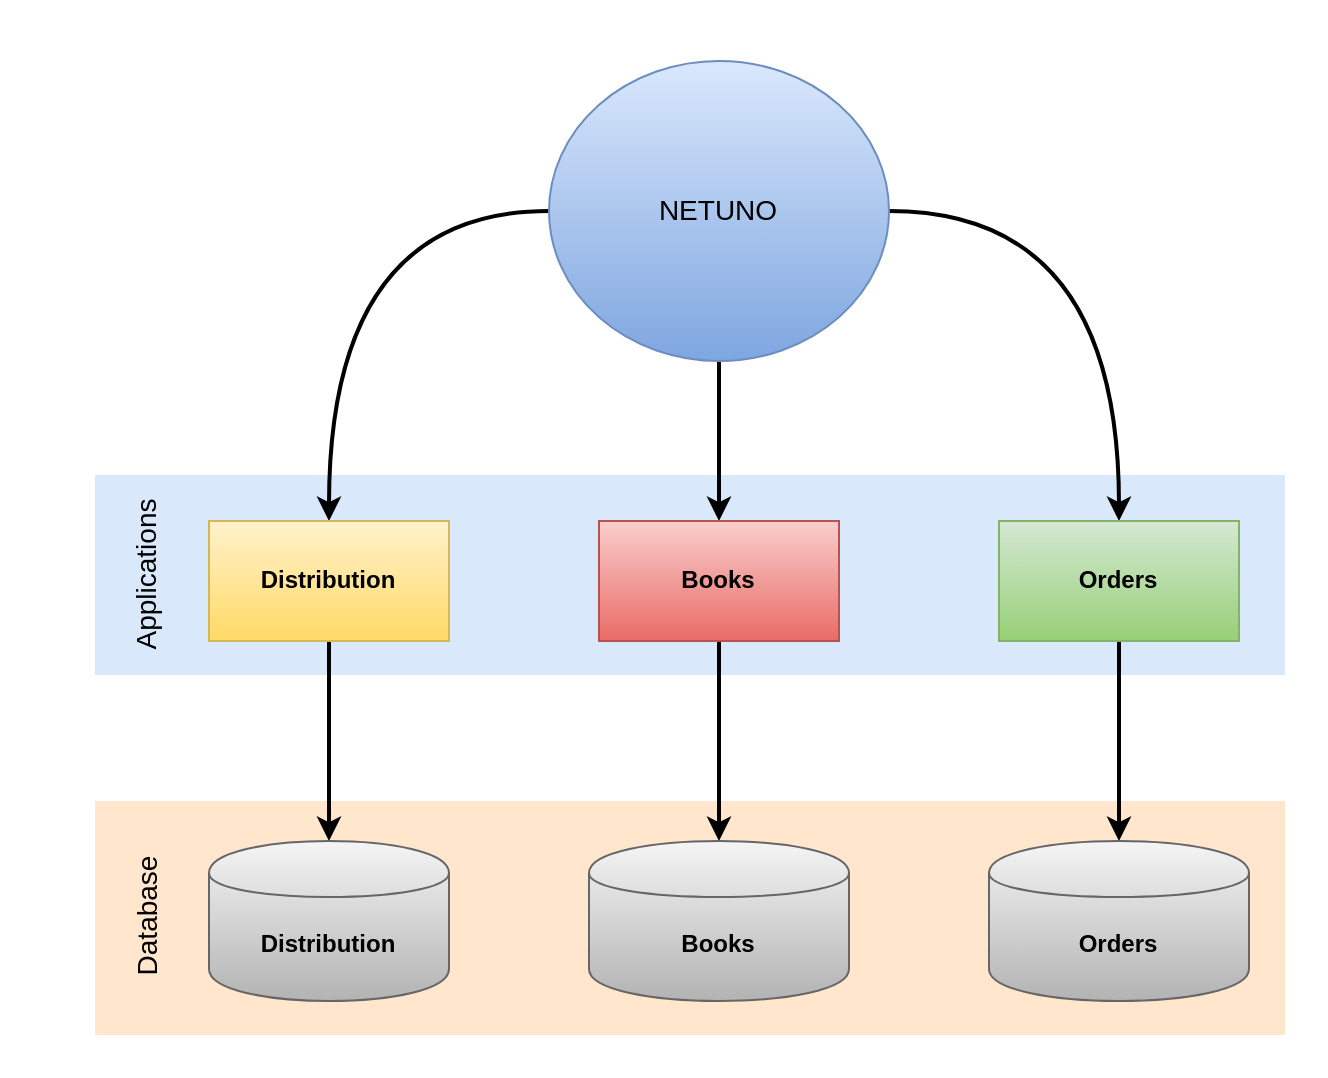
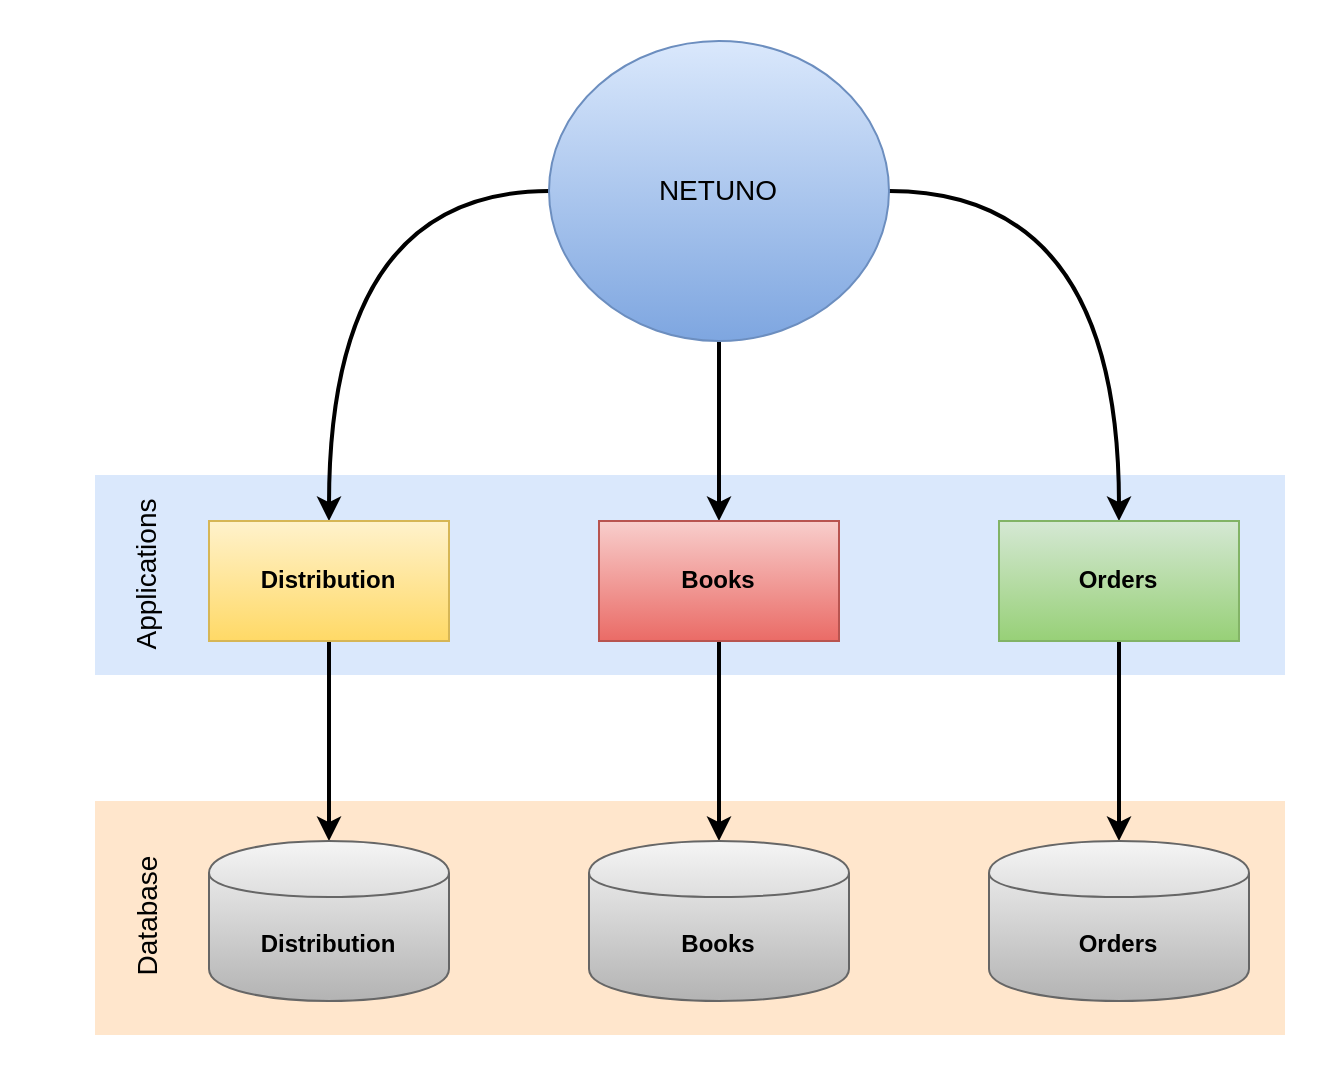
  <mxCell id="0" />
  <mxCell id="1" parent="0" />
  <mxCell id="2" value="" style="rounded=0;whiteSpace=wrap;html=1;strokeColor=none;fillColor=#ffe6cc;" parent="1" vertex="1"><mxGeometry x="47" y="400" width="595" height="117" as="geometry" /></mxCell>
  <mxCell id="3" value="Database" style="text;html=1;strokeColor=none;fillColor=none;align=center;verticalAlign=middle;whiteSpace=wrap;rounded=0;rotation=-90;fontStyle=0;fontSize=14;" parent="1" vertex="1"><mxGeometry x="20.25" y="447.75" width="105.5" height="20" as="geometry" /></mxCell>
  <mxCell id="4" value="" style="rounded=0;whiteSpace=wrap;html=1;fillColor=#dae8fc;strokeColor=none;" parent="1" vertex="1"><mxGeometry x="47" y="237" width="595" height="100" as="geometry" /></mxCell>
  <mxCell id="5" style="edgeStyle=orthogonalEdgeStyle;curved=1;orthogonalLoop=1;jettySize=auto;html=1;strokeWidth=2;" parent="1" source="8" target="10" edge="1"><mxGeometry relative="1" as="geometry" /></mxCell>
  <mxCell id="6" style="edgeStyle=orthogonalEdgeStyle;curved=1;orthogonalLoop=1;jettySize=auto;html=1;entryX=0.5;entryY=0;entryDx=0;entryDy=0;strokeWidth=2;" parent="1" source="8" target="12" edge="1"><mxGeometry relative="1" as="geometry" /></mxCell>
  <mxCell id="7" style="edgeStyle=orthogonalEdgeStyle;curved=1;orthogonalLoop=1;jettySize=auto;html=1;entryX=0.5;entryY=0;entryDx=0;entryDy=0;strokeWidth=2;" parent="1" source="8" target="14" edge="1"><mxGeometry relative="1" as="geometry" /></mxCell>
- <mxCell id="8" value="&lt;span style=&quot;font-size: 14px;&quot;&gt;NETUNO&lt;/span&gt;" style="ellipse;whiteSpace=wrap;html=1;fillColor=#dae8fc;strokeColor=#6c8ebf;gradientColor=#7ea6e0;fontSize=14;fontStyle=0" parent="1" vertex="1"><mxGeometry x="274" y="30" width="170" height="150" as="geometry" /></mxCell>
+ <mxCell id="8" value="&lt;span style=&quot;font-size: 14px;&quot;&gt;NETUNO&lt;/span&gt;" style="ellipse;whiteSpace=wrap;html=1;fillColor=#dae8fc;strokeColor=#6c8ebf;gradientColor=#7ea6e0;fontSize=14;fontStyle=0" parent="1" vertex="1"><mxGeometry x="274" y="20" width="170" height="150" as="geometry" /></mxCell>
  <mxCell id="9" style="edgeStyle=orthogonalEdgeStyle;rounded=0;orthogonalLoop=1;jettySize=auto;html=1;strokeWidth=2;" parent="1" source="10" target="16" edge="1"><mxGeometry relative="1" as="geometry" /></mxCell>
  <mxCell id="10" value="&lt;b&gt;Books&lt;/b&gt;" style="rounded=0;whiteSpace=wrap;html=1;gradientColor=#ea6b66;fillColor=#f8cecc;strokeColor=#b85450;" parent="1" vertex="1"><mxGeometry x="299" y="260" width="120" height="60" as="geometry" /></mxCell>
  <mxCell id="11" style="edgeStyle=orthogonalEdgeStyle;rounded=0;orthogonalLoop=1;jettySize=auto;html=1;strokeWidth=2;" parent="1" source="12" target="17" edge="1"><mxGeometry relative="1" as="geometry" /></mxCell>
  <mxCell id="12" value="&lt;b&gt;Orders&lt;/b&gt;" style="rounded=0;whiteSpace=wrap;html=1;gradientColor=#97d077;fillColor=#d5e8d4;strokeColor=#82b366;" parent="1" vertex="1"><mxGeometry x="499" y="260" width="120" height="60" as="geometry" /></mxCell>
  <mxCell id="13" style="edgeStyle=orthogonalEdgeStyle;rounded=0;orthogonalLoop=1;jettySize=auto;html=1;strokeWidth=2;" parent="1" source="14" target="15" edge="1"><mxGeometry relative="1" as="geometry" /></mxCell>
  <mxCell id="14" value="&lt;div&gt;&lt;b&gt;Distribution&lt;/b&gt;&lt;br&gt;&lt;/div&gt;" style="rounded=0;whiteSpace=wrap;html=1;gradientColor=#ffd966;fillColor=#fff2cc;strokeColor=#d6b656;" parent="1" vertex="1"><mxGeometry x="104" y="260" width="120" height="60" as="geometry" /></mxCell>
  <mxCell id="15" value="&lt;div&gt;&lt;b&gt;Distribution&lt;/b&gt;&lt;/div&gt;" style="shape=cylinder;whiteSpace=wrap;html=1;boundedLbl=1;backgroundOutline=1;gradientColor=#b3b3b3;fillColor=#f5f5f5;strokeColor=#666666;" parent="1" vertex="1"><mxGeometry x="104" y="420" width="120" height="80" as="geometry" /></mxCell>
  <mxCell id="16" value="&lt;div&gt;&lt;b&gt;Books&lt;/b&gt;&lt;br&gt;&lt;/div&gt;" style="shape=cylinder;whiteSpace=wrap;html=1;boundedLbl=1;backgroundOutline=1;gradientColor=#b3b3b3;fillColor=#f5f5f5;strokeColor=#666666;" parent="1" vertex="1"><mxGeometry x="294" y="420" width="130" height="80" as="geometry" /></mxCell>
  <mxCell id="17" value="&lt;div&gt;&lt;b&gt;Orders&lt;/b&gt;&lt;/div&gt;" style="shape=cylinder;whiteSpace=wrap;html=1;boundedLbl=1;backgroundOutline=1;gradientColor=#b3b3b3;fillColor=#f5f5f5;strokeColor=#666666;" parent="1" vertex="1"><mxGeometry x="494" y="420" width="130" height="80" as="geometry" /></mxCell>
  <mxCell id="18" value="Applications" style="text;html=1;strokeColor=none;fillColor=none;align=center;verticalAlign=middle;whiteSpace=wrap;rounded=0;rotation=-90;fontStyle=0;fontSize=14;" parent="1" vertex="1"><mxGeometry x="28" y="277" width="90" height="20" as="geometry" /></mxCell>
